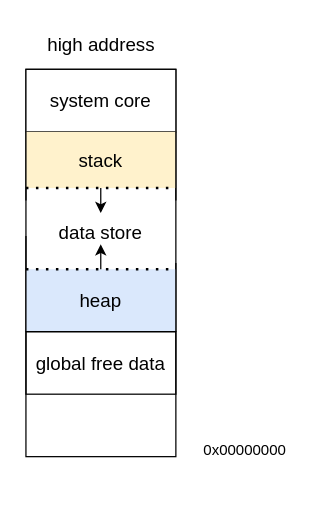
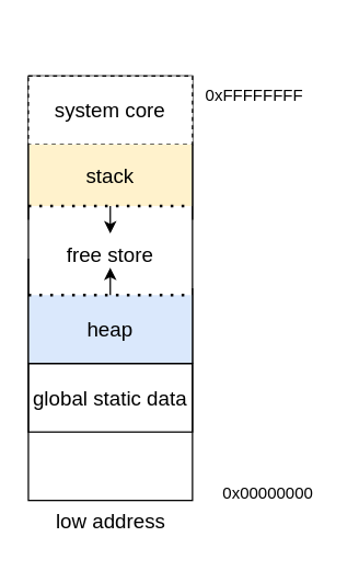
  <mxCell id="0" />
  <mxCell id="1" parent="0" />
  <mxCell id="2" value="" style="rounded=0;whiteSpace=wrap;html=1;" vertex="1" parent="1"><mxGeometry x="20" y="55" width="120" height="310" as="geometry" /></mxCell>
- <mxCell id="3" value="&lt;font style=&quot;font-size: 15px;&quot;&gt;system core&lt;/font&gt;" style="rounded=0;whiteSpace=wrap;html=1;strokeWidth=1;" vertex="1" parent="1"><mxGeometry x="20" y="55" width="120" height="50" as="geometry" /></mxCell>
+ <mxCell id="3" value="&lt;font style=&quot;font-size: 15px;&quot;&gt;system core&lt;/font&gt;" style="rounded=0;whiteSpace=wrap;html=1;strokeWidth=1;dashed=1;" vertex="1" parent="1"><mxGeometry x="20" y="55" width="120" height="50" as="geometry" /></mxCell>
  <mxCell id="4" value="&lt;font style=&quot;font-size: 15px;&quot;&gt;stack&lt;/font&gt;" style="rounded=0;whiteSpace=wrap;html=1;strokeColor=none;fillColor=#fff2cc;" vertex="1" parent="1"><mxGeometry x="20" y="105" width="120" height="45" as="geometry" /></mxCell>
  <mxCell id="5" value="&lt;font style=&quot;font-size: 15px;&quot;&gt;heap&lt;/font&gt;" style="rounded=0;whiteSpace=wrap;html=1;strokeColor=none;fillColor=#dae8fc;" vertex="1" parent="1"><mxGeometry x="20" y="215" width="120" height="50" as="geometry" /></mxCell>
  <mxCell id="6" value="" style="endArrow=none;dashed=1;html=1;dashPattern=1 3;strokeWidth=2;rounded=0;entryX=1;entryY=1;entryDx=0;entryDy=0;exitX=0;exitY=1;exitDx=0;exitDy=0;" edge="1" parent="1" source="4" target="4"><mxGeometry width="50" height="50" relative="1" as="geometry"><mxPoint x="-120" y="210" as="sourcePoint" /><mxPoint x="-70" y="160" as="targetPoint" /></mxGeometry></mxCell>
  <mxCell id="7" value="" style="endArrow=none;html=1;rounded=0;entryX=0;entryY=0.161;entryDx=0;entryDy=0;entryPerimeter=0;" edge="1" parent="1" target="2"><mxGeometry width="50" height="50" relative="1" as="geometry"><mxPoint x="20" y="160" as="sourcePoint" /><mxPoint x="20" y="110" as="targetPoint" /></mxGeometry></mxCell>
  <mxCell id="8" value="" style="endArrow=none;html=1;rounded=0;entryX=1;entryY=0;entryDx=0;entryDy=0;" edge="1" parent="1" target="4"><mxGeometry width="50" height="50" relative="1" as="geometry"><mxPoint x="140" y="160" as="sourcePoint" /><mxPoint x="139.89" y="110" as="targetPoint" /></mxGeometry></mxCell>
  <mxCell id="9" value="" style="endArrow=none;html=1;rounded=0;exitX=0;exitY=1;exitDx=0;exitDy=0;" edge="1" parent="1" source="5"><mxGeometry width="50" height="50" relative="1" as="geometry"><mxPoint x="90" y="315" as="sourcePoint" /><mxPoint x="140" y="265" as="targetPoint" /></mxGeometry></mxCell>
  <mxCell id="10" value="" style="endArrow=none;html=1;rounded=0;entryX=0;entryY=0.43;entryDx=0;entryDy=0;exitX=0;exitY=1;exitDx=0;exitDy=0;entryPerimeter=0;" edge="1" parent="1" source="5" target="2"><mxGeometry width="50" height="50" relative="1" as="geometry"><mxPoint x="-20" y="260" as="sourcePoint" /><mxPoint x="30" y="210" as="targetPoint" /></mxGeometry></mxCell>
  <mxCell id="11" value="" style="endArrow=none;html=1;rounded=0;exitX=1;exitY=1.006;exitDx=0;exitDy=0;exitPerimeter=0;" edge="1" parent="1" source="5"><mxGeometry width="50" height="50" relative="1" as="geometry"><mxPoint x="90" y="260" as="sourcePoint" /><mxPoint x="140" y="210" as="targetPoint" /></mxGeometry></mxCell>
  <mxCell id="12" value="" style="endArrow=none;dashed=1;html=1;dashPattern=1 3;strokeWidth=2;rounded=0;entryX=1;entryY=1;entryDx=0;entryDy=0;exitX=0;exitY=1;exitDx=0;exitDy=0;" edge="1" parent="1"><mxGeometry width="50" height="50" relative="1" as="geometry"><mxPoint x="20" y="215" as="sourcePoint" /><mxPoint x="140" y="215" as="targetPoint" /></mxGeometry></mxCell>
- <mxCell id="13" value="&lt;font style=&quot;font-size: 15px;&quot;&gt;global free data&lt;/font&gt;" style="rounded=0;whiteSpace=wrap;html=1;strokeColor=default;fillColor=none;" vertex="1" parent="1"><mxGeometry x="20" y="265" width="120" height="50" as="geometry" /></mxCell>
- <mxCell id="14" value="&lt;font style=&quot;font-size: 15px;&quot;&gt;data store&lt;/font&gt;" style="text;html=1;strokeColor=none;fillColor=none;align=center;verticalAlign=middle;whiteSpace=wrap;rounded=0;" vertex="1" parent="1"><mxGeometry x="35" y="170" width="90" height="30" as="geometry" /></mxCell>
+ <mxCell id="13" value="&lt;font style=&quot;font-size: 15px;&quot;&gt;global static data&lt;/font&gt;" style="rounded=0;whiteSpace=wrap;html=1;strokeColor=default;fillColor=none;" vertex="1" parent="1"><mxGeometry x="20" y="265" width="120" height="50" as="geometry" /></mxCell>
+ <mxCell id="14" value="&lt;font style=&quot;font-size: 15px;&quot;&gt;free store&lt;/font&gt;" style="text;html=1;strokeColor=none;fillColor=none;align=center;verticalAlign=middle;whiteSpace=wrap;rounded=0;" vertex="1" parent="1"><mxGeometry x="35" y="170" width="90" height="30" as="geometry" /></mxCell>
  <mxCell id="15" value="" style="endArrow=classic;html=1;rounded=0;" edge="1" parent="1"><mxGeometry width="50" height="50" relative="1" as="geometry"><mxPoint x="79.89" y="150" as="sourcePoint" /><mxPoint x="79.89" y="170" as="targetPoint" /></mxGeometry></mxCell>
  <mxCell id="16" value="" style="endArrow=classic;html=1;rounded=0;" edge="1" parent="1"><mxGeometry width="50" height="50" relative="1" as="geometry"><mxPoint x="79.89" y="215" as="sourcePoint" /><mxPoint x="79.89" y="195" as="targetPoint" /></mxGeometry></mxCell>
- <mxCell id="17" value="&lt;font style=&quot;font-size: 15px;&quot;&gt;high address&lt;/font&gt;" style="text;html=1;align=center;verticalAlign=middle;resizable=0;points=[];autosize=1;strokeColor=none;fillColor=none;" vertex="1" parent="1"><mxGeometry x="25" y="20" width="110" height="30" as="geometry" /></mxCell>
+ <mxCell id="18" value="0xFFFFFFFF" style="text;html=1;align=center;verticalAlign=middle;resizable=0;points=[];autosize=1;strokeColor=none;fillColor=none;" vertex="1" parent="1"><mxGeometry x="140" y="55" width="90" height="30" as="geometry" /></mxCell>
+ <mxCell id="19" value="&lt;font style=&quot;font-size: 15px;&quot;&gt;low address&lt;/font&gt;" style="text;html=1;align=center;verticalAlign=middle;resizable=0;points=[];autosize=1;strokeColor=none;fillColor=none;" vertex="1" parent="1"><mxGeometry x="30" y="365" width="100" height="30" as="geometry" /></mxCell>
  <mxCell id="20" value="0x00000000" style="text;html=1;align=center;verticalAlign=middle;resizable=0;points=[];autosize=1;strokeColor=none;fillColor=none;" vertex="1" parent="1"><mxGeometry x="150" y="345" width="90" height="30" as="geometry" /></mxCell>
